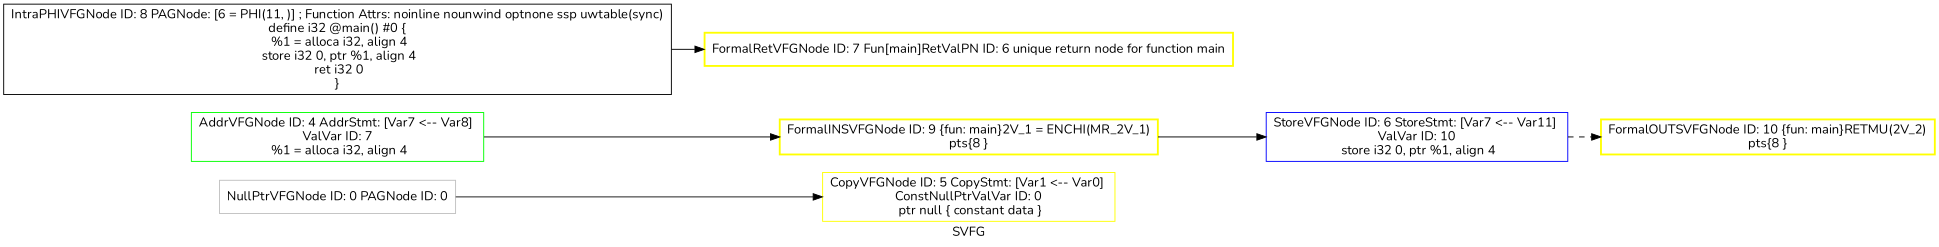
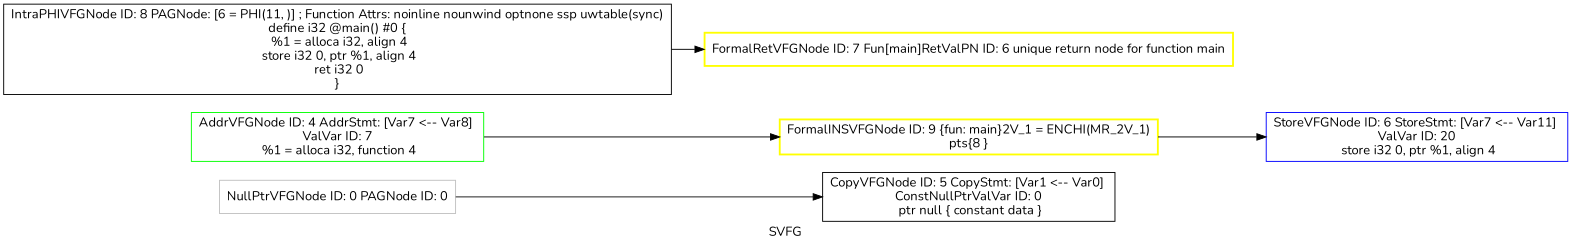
  digraph {
    fontname=Nunito
    label=SVFG
    rankdir=LR
    node [color=yellow fontname=Nunito shape=record]
    edge [fontname=Nunito style=solid]
    n1 [color=grey label="{NullPtrVFGNode ID: 0 PAGNode ID: 0\n}"]
-   n2 [label="{CopyVFGNode ID: 5 CopyStmt: [Var1 \<-- Var0]  \nConstNullPtrValVar ID: 0\n ptr null \{ constant data \}}"]
-   n3 [color=green label="{AddrVFGNode ID: 4 AddrStmt: [Var7 \<-- Var8]  \nValVar ID: 7\n   %1 = alloca i32, align 4 }"]
+   n2 [color=black label="{CopyVFGNode ID: 5 CopyStmt: [Var1 \<-- Var0]  \nConstNullPtrValVar ID: 0\n ptr null \{ constant data \}}"]
+   n3 [color=green label="{AddrVFGNode ID: 4 AddrStmt: [Var7 \<-- Var8]  \nValVar ID: 7\n   %1 = alloca i32, function 4 }"]
    n4 [label="{FormalINSVFGNode ID: 9 \{fun: main\}2V_1 = ENCHI(MR_2V_1)\npts\{8 \}\n}" penwidth=2]
-   n5 [color=blue label="{StoreVFGNode ID: 6 StoreStmt: [Var7 \<-- Var11]  \nValVar ID: 10\n   store i32 0, ptr %1, align 4 }"]
-   n6 [label="{FormalOUTSVFGNode ID: 10 \{fun: main\}RETMU(2V_2)\npts\{8 \}\n}" penwidth=2]
+   n5 [color=blue label="{StoreVFGNode ID: 6 StoreStmt: [Var7 \<-- Var11]  \nValVar ID: 20\n   store i32 0, ptr %1, align 4 }"]
    n7 [label="{FormalRetVFGNode ID: 7 Fun[main]RetValPN ID: 6 unique return node for function main}" penwidth=2]
    n8 [color=black label="{IntraPHIVFGNode ID: 8 PAGNode: [6 = PHI(11, )]    ; Function Attrs: noinline nounwind optnone ssp uwtable(sync)\ndefine i32 @main() #0 \{\n  %1 = alloca i32, align 4\n  store i32 0, ptr %1, align 4\n  ret i32 0\n\}\n }"]
    n1 -> n2
    n3 -> n4
    n4 -> n5
-   n5 -> n6 [style=dashed]
    n8 -> n7
  }
